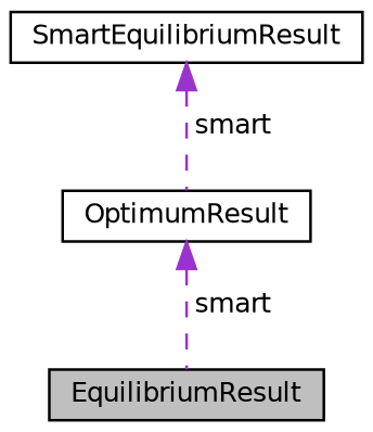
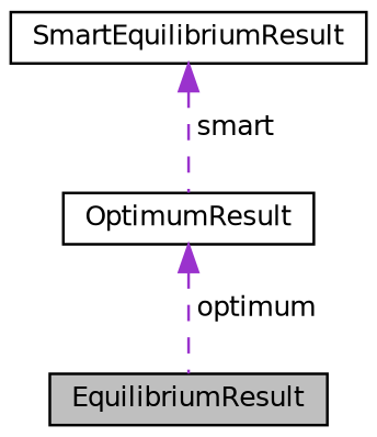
  digraph {
    node [color=black fillcolor=white fontname=Helvetica fontsize=10 shape=record style=filled]
    edge [color=darkorchid3 dir=back fontname=Helvetica fontsize=10 labelfontname=Helvetica labelfontsize=10 style=dashed]
    n1 [fillcolor=grey75 fontcolor=black height=0.2 label=EquilibriumResult width=0.4]
    n2 [height=0.2 label=OptimumResult width=0.4]
    n3 [height=0.2 label=SmartEquilibriumResult width=0.4]
-   n2 -> n1 [label=" smart"]
+   n2 -> n1 [label=" optimum"]
    n3 -> n2 [label=" smart"]
  }
